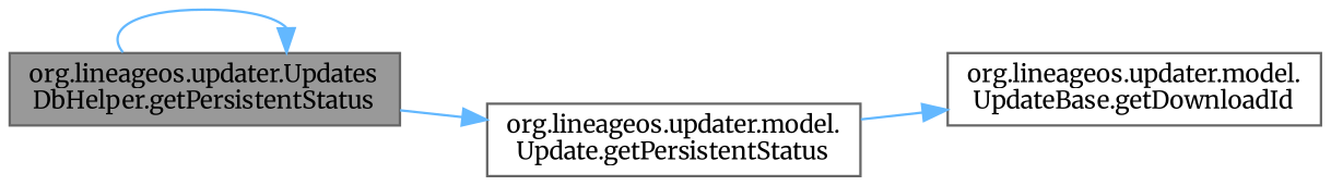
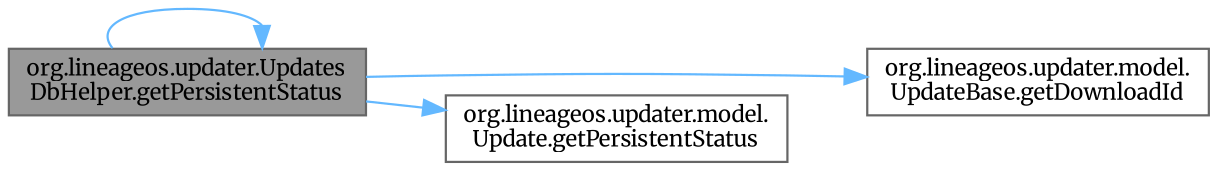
  digraph {
    fontname=Merriweather
    rankdir=LR
    node [color=grey40 fillcolor=white fontname=Merriweather fontsize=10 shape=box style=filled]
    edge [color=steelblue1 fontname=Merriweather fontsize=10 labelfontname=Helvetica labelfontsize=10 style=solid]
    n1 [color=gray40 fillcolor=grey60 fontcolor=black height=0.2 label="org.lineageos.updater.Updates\lDbHelper.getPersistentStatus" width=0.4]
    n2 [height=0.2 label="org.lineageos.updater.model.\lUpdateBase.getDownloadId" width=0.4]
    n3 [height=0.2 label="org.lineageos.updater.model.\lUpdate.getPersistentStatus" width=0.4]
    n1 -> n1
-   n3 -> n2
+   n1 -> n2
    n1 -> n3
  }
